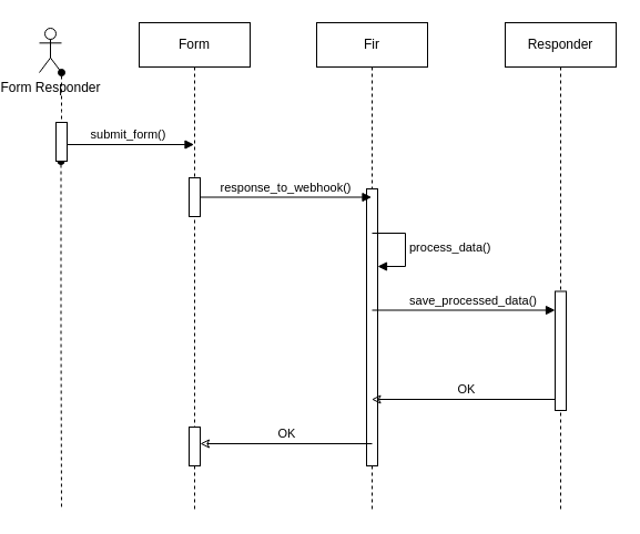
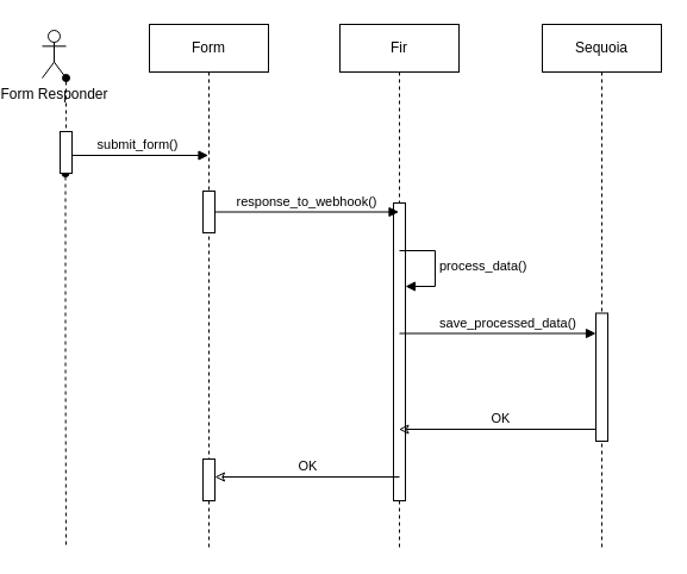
  <mxCell id="0" />
  <mxCell id="1" parent="0" />
  <mxCell id="2" style="edgeStyle=orthogonalEdgeStyle;rounded=0;orthogonalLoop=1;jettySize=auto;html=1;endArrow=none;startFill=1;startArrow=oval;dashed=1;" edge="1" parent="1"><mxGeometry relative="1" as="geometry"><mxPoint x="40" y="460" as="targetPoint" /><mxPoint x="39.5" y="145" as="sourcePoint" /><Array as="points"><mxPoint x="39.5" y="295" /><mxPoint x="39.5" y="295" /></Array></mxGeometry></mxCell>
  <mxCell id="3" value="Form Responder" style="shape=umlActor;verticalLabelPosition=bottom;verticalAlign=top;html=1;" vertex="1" parent="1"><mxGeometry x="20" y="25" width="20" height="40" as="geometry" /></mxCell>
  <mxCell id="4" value="Form" style="shape=umlLifeline;perimeter=lifelinePerimeter;whiteSpace=wrap;html=1;container=1;dropTarget=0;collapsible=0;recursiveResize=0;outlineConnect=0;portConstraint=eastwest;newEdgeStyle={&quot;curved&quot;:0,&quot;rounded&quot;:0};" vertex="1" parent="1"><mxGeometry x="110" y="20" width="100" height="440" as="geometry" /></mxCell>
  <mxCell id="5" value="Fir" style="shape=umlLifeline;perimeter=lifelinePerimeter;whiteSpace=wrap;html=1;container=1;dropTarget=0;collapsible=0;recursiveResize=0;outlineConnect=0;portConstraint=eastwest;newEdgeStyle={&quot;curved&quot;:0,&quot;rounded&quot;:0};" vertex="1" parent="1"><mxGeometry x="270" y="20" width="100" height="440" as="geometry" /></mxCell>
  <mxCell id="6" value="" style="html=1;points=[[0,0,0,0,5],[0,1,0,0,-5],[1,0,0,0,5],[1,1,0,0,-5]];perimeter=orthogonalPerimeter;outlineConnect=0;targetShapes=umlLifeline;portConstraint=eastwest;newEdgeStyle={&quot;curved&quot;:0,&quot;rounded&quot;:0};" vertex="1" parent="5"><mxGeometry x="45" y="150" width="10" height="250" as="geometry" /></mxCell>
  <mxCell id="7" value="process_data()" style="html=1;align=left;spacingLeft=2;endArrow=block;rounded=0;edgeStyle=orthogonalEdgeStyle;curved=0;rounded=0;" edge="1" target="6" parent="5"><mxGeometry relative="1" as="geometry"><mxPoint x="50" y="190" as="sourcePoint" /><Array as="points"><mxPoint x="80" y="220" /></Array></mxGeometry></mxCell>
- <mxCell id="8" value="Responder" style="shape=umlLifeline;perimeter=lifelinePerimeter;whiteSpace=wrap;html=1;container=1;dropTarget=0;collapsible=0;recursiveResize=0;outlineConnect=0;portConstraint=eastwest;newEdgeStyle={&quot;curved&quot;:0,&quot;rounded&quot;:0};" vertex="1" parent="1"><mxGeometry x="440" y="20" width="100" height="440" as="geometry" /></mxCell>
+ <mxCell id="8" value="Sequoia" style="shape=umlLifeline;perimeter=lifelinePerimeter;whiteSpace=wrap;html=1;container=1;dropTarget=0;collapsible=0;recursiveResize=0;outlineConnect=0;portConstraint=eastwest;newEdgeStyle={&quot;curved&quot;:0,&quot;rounded&quot;:0};" vertex="1" parent="1"><mxGeometry x="440" y="20" width="100" height="440" as="geometry" /></mxCell>
  <mxCell id="9" value="submit_form()" style="html=1;verticalAlign=bottom;endArrow=block;curved=0;rounded=0;" edge="1" parent="1" target="4"><mxGeometry width="80" relative="1" as="geometry"><mxPoint x="40" y="130" as="sourcePoint" /><mxPoint x="120" y="130" as="targetPoint" /></mxGeometry></mxCell>
  <mxCell id="10" value="response_to_webhook()" style="html=1;verticalAlign=bottom;endArrow=block;curved=0;rounded=0;" edge="1" parent="1" source="15" target="5"><mxGeometry width="80" relative="1" as="geometry"><mxPoint x="160" y="180" as="sourcePoint" /><mxPoint x="280" y="180" as="targetPoint" /></mxGeometry></mxCell>
  <mxCell id="11" value="save_processed_data()" style="html=1;verticalAlign=bottom;endArrow=block;curved=0;rounded=0;" edge="1" parent="1" source="19"><mxGeometry x="1" y="-79" width="80" relative="1" as="geometry"><mxPoint x="320" y="279.5" as="sourcePoint" /><mxPoint x="489.5" y="279.5" as="targetPoint" /><mxPoint as="offset" /></mxGeometry></mxCell>
  <mxCell id="12" value="OK" style="html=1;verticalAlign=bottom;endArrow=none;curved=0;rounded=0;startArrow=classic;startFill=0;" edge="1" parent="1" source="5"><mxGeometry width="80" relative="1" as="geometry"><mxPoint x="410" y="360" as="sourcePoint" /><mxPoint x="490" y="360" as="targetPoint" /></mxGeometry></mxCell>
  <mxCell id="13" value="OK" style="html=1;verticalAlign=bottom;endArrow=none;curved=0;rounded=0;startArrow=classic;startFill=0;" edge="1" parent="1" source="17"><mxGeometry width="80" relative="1" as="geometry"><mxPoint x="170" y="400" as="sourcePoint" /><mxPoint x="320" y="400" as="targetPoint" /></mxGeometry></mxCell>
  <mxCell id="14" value="" style="html=1;verticalAlign=bottom;endArrow=block;curved=0;rounded=0;" edge="1" parent="1" target="15"><mxGeometry width="80" relative="1" as="geometry"><mxPoint x="160" y="180" as="sourcePoint" /><mxPoint x="320" y="180" as="targetPoint" /></mxGeometry></mxCell>
  <mxCell id="15" value="" style="html=1;points=[[0,0,0,0,5],[0,1,0,0,-5],[1,0,0,0,5],[1,1,0,0,-5]];perimeter=orthogonalPerimeter;outlineConnect=0;targetShapes=umlLifeline;portConstraint=eastwest;newEdgeStyle={&quot;curved&quot;:0,&quot;rounded&quot;:0};" vertex="1" parent="1"><mxGeometry x="155" y="160" width="10" height="35" as="geometry" /></mxCell>
  <mxCell id="16" value="" style="html=1;verticalAlign=bottom;endArrow=none;curved=0;rounded=0;startArrow=classic;startFill=0;" edge="1" parent="1" source="4" target="17"><mxGeometry width="80" relative="1" as="geometry"><mxPoint x="160" y="400" as="sourcePoint" /><mxPoint x="320" y="400" as="targetPoint" /></mxGeometry></mxCell>
  <mxCell id="17" value="" style="html=1;points=[[0,0,0,0,5],[0,1,0,0,-5],[1,0,0,0,5],[1,1,0,0,-5]];perimeter=orthogonalPerimeter;outlineConnect=0;targetShapes=umlLifeline;portConstraint=eastwest;newEdgeStyle={&quot;curved&quot;:0,&quot;rounded&quot;:0};" vertex="1" parent="1"><mxGeometry x="155" y="385" width="10" height="35" as="geometry" /></mxCell>
  <mxCell id="18" value="" style="html=1;verticalAlign=bottom;endArrow=block;curved=0;rounded=0;" edge="1" parent="1" target="19"><mxGeometry width="80" relative="1" as="geometry"><mxPoint x="320" y="279.5" as="sourcePoint" /><mxPoint x="489.5" y="279.5" as="targetPoint" /></mxGeometry></mxCell>
  <mxCell id="19" value="" style="html=1;points=[[0,0,0,0,5],[0,1,0,0,-5],[1,0,0,0,5],[1,1,0,0,-5]];perimeter=orthogonalPerimeter;outlineConnect=0;targetShapes=umlLifeline;portConstraint=eastwest;newEdgeStyle={&quot;curved&quot;:0,&quot;rounded&quot;:0};" vertex="1" parent="1"><mxGeometry x="485" y="262.5" width="10" height="107.5" as="geometry" /></mxCell>
  <mxCell id="20" value="" style="edgeStyle=orthogonalEdgeStyle;rounded=0;orthogonalLoop=1;jettySize=auto;html=1;endArrow=none;startFill=1;startArrow=oval;dashed=1;" edge="1" parent="1" source="3" target="21"><mxGeometry relative="1" as="geometry"><mxPoint x="40" y="530" as="targetPoint" /><mxPoint x="40" y="60" as="sourcePoint" /><Array as="points"><mxPoint x="40" y="100" /><mxPoint x="40" y="100" /></Array></mxGeometry></mxCell>
  <mxCell id="21" value="" style="html=1;points=[[0,0,0,0,5],[0,1,0,0,-5],[1,0,0,0,5],[1,1,0,0,-5]];perimeter=orthogonalPerimeter;outlineConnect=0;targetShapes=umlLifeline;portConstraint=eastwest;newEdgeStyle={&quot;curved&quot;:0,&quot;rounded&quot;:0};" vertex="1" parent="1"><mxGeometry x="35" y="110" width="10" height="35" as="geometry" /></mxCell>
